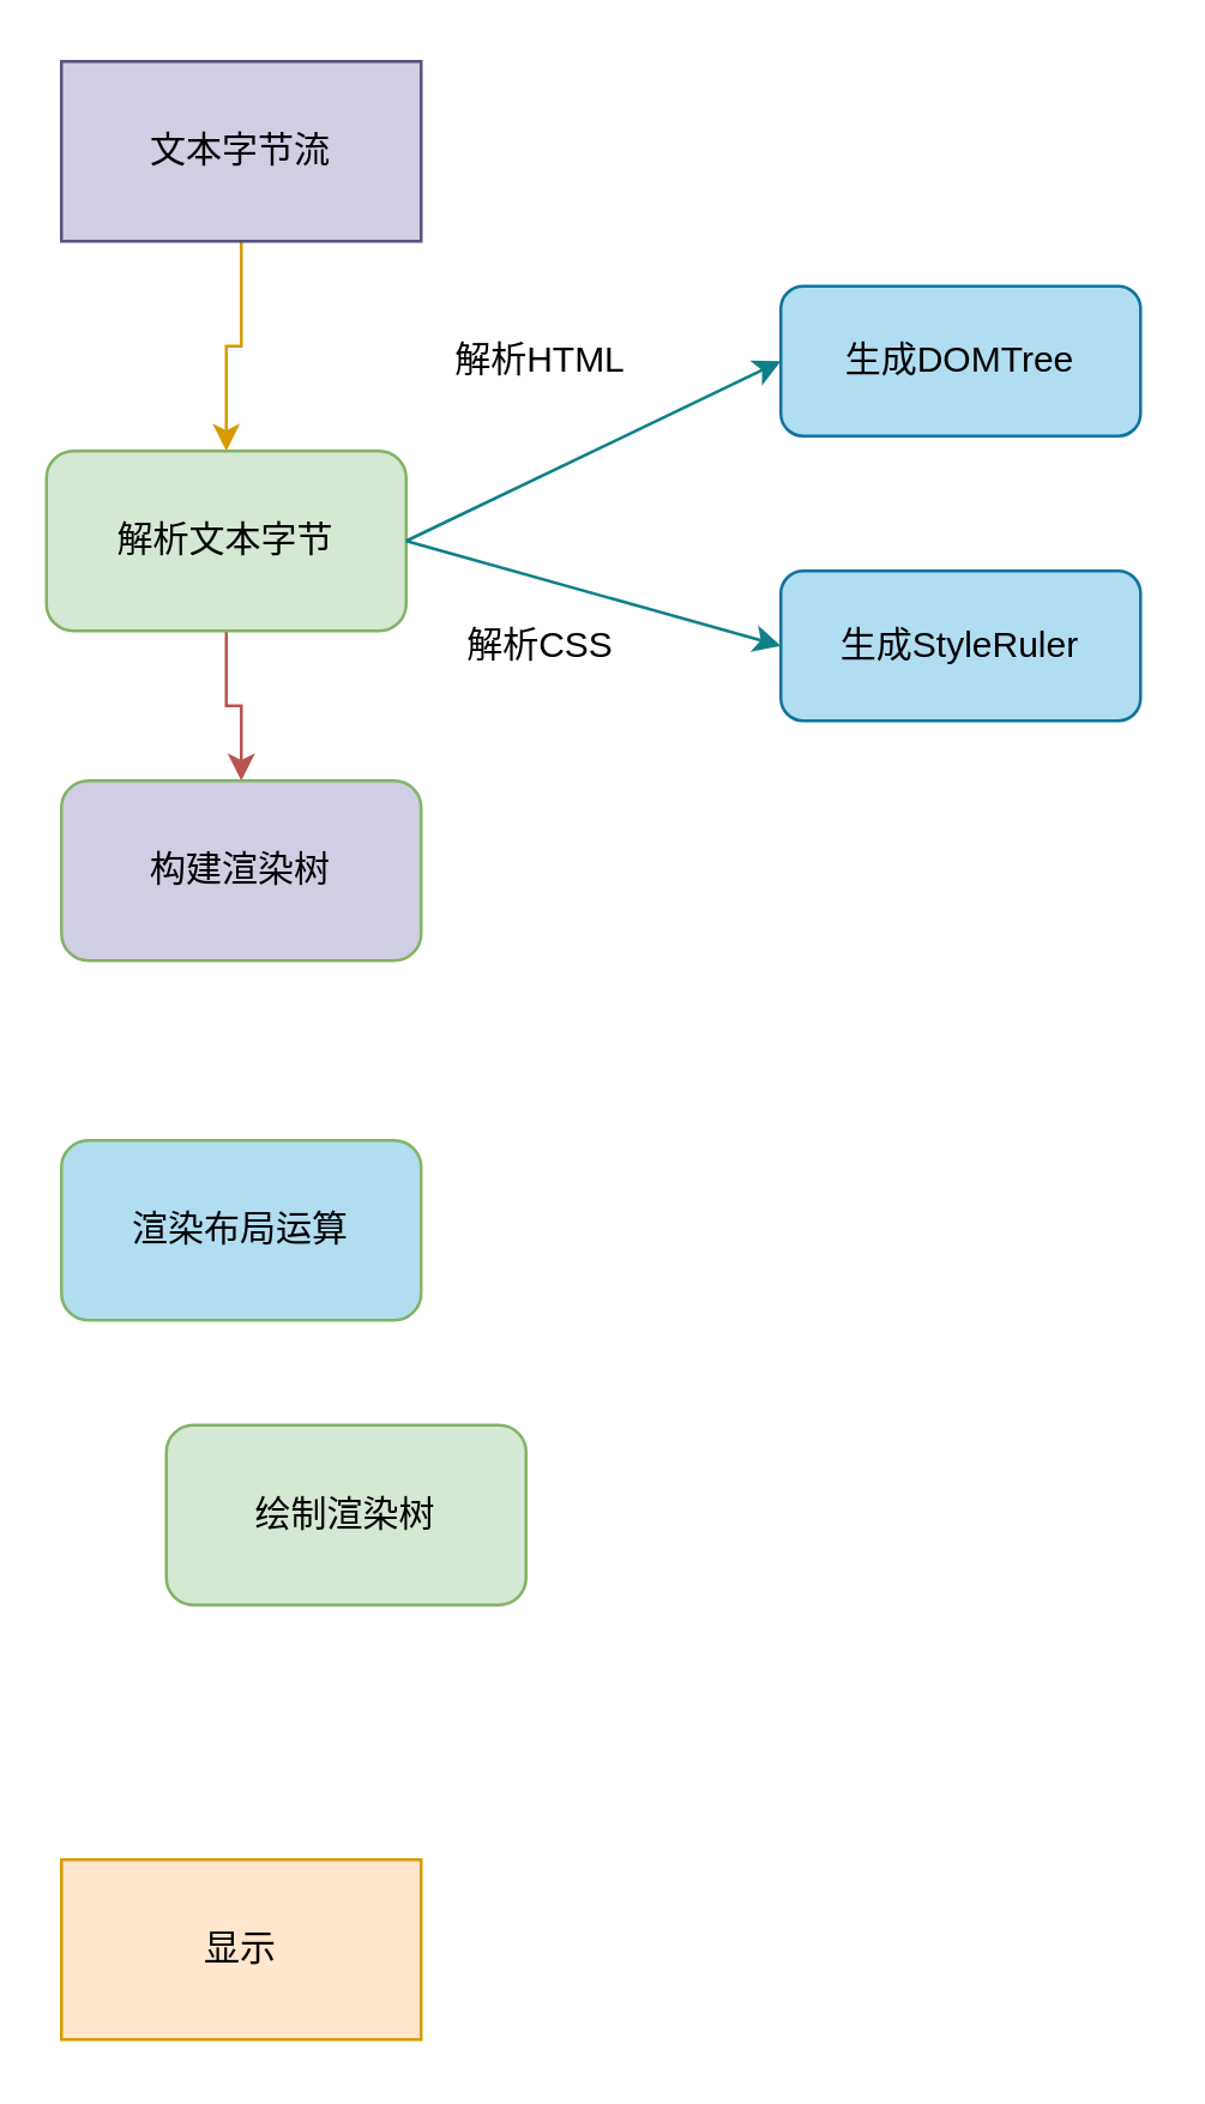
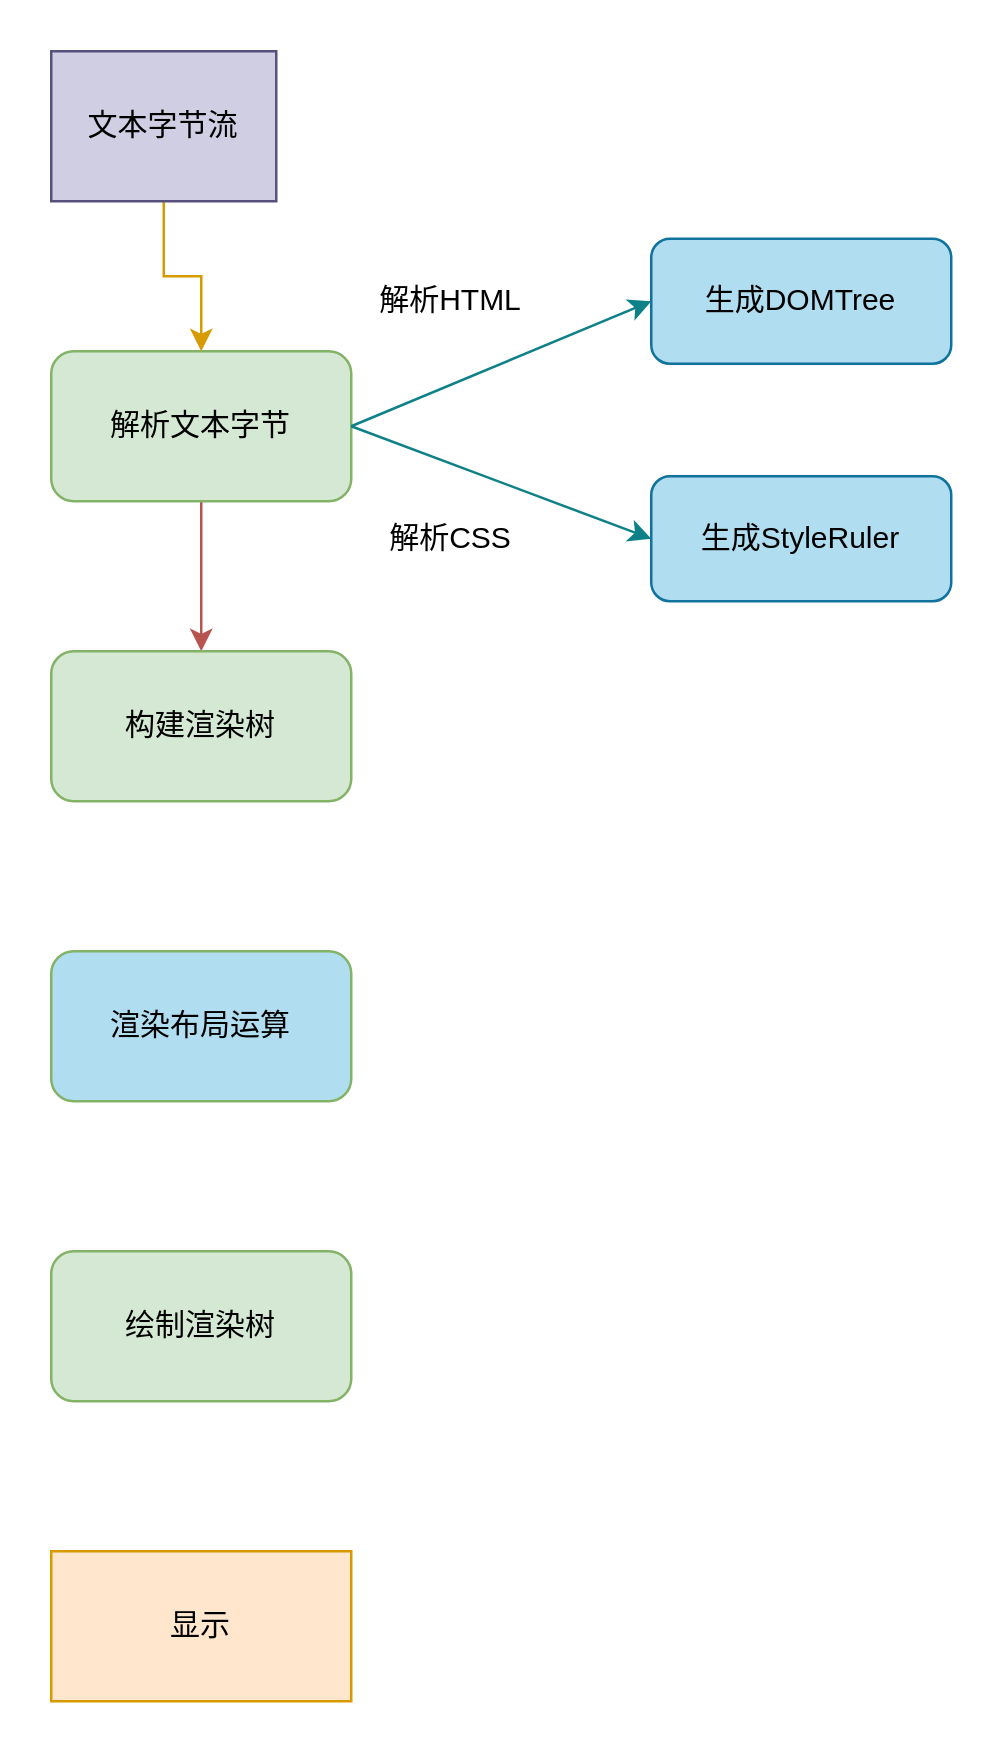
  <mxCell id="0" />
  <mxCell id="1" parent="0" />
  <mxCell id="2" style="edgeStyle=orthogonalEdgeStyle;rounded=0;orthogonalLoop=1;jettySize=auto;html=1;entryX=0.5;entryY=0;entryDx=0;entryDy=0;fillColor=#f8cecc;strokeColor=#b85450;" edge="1" parent="1" source="3" target="4"><mxGeometry relative="1" as="geometry" /></mxCell>
- <mxCell id="3" value="解析文本字节" style="rounded=1;whiteSpace=wrap;html=1;fillColor=#d5e8d4;strokeColor=#82b366;" vertex="1" parent="1"><mxGeometry x="15" y="150" width="120" height="60" as="geometry" /></mxCell>
- <mxCell id="4" value="构建渲染树" style="rounded=1;whiteSpace=wrap;html=1;fillColor=#d0cee2;strokeColor=#82b366;" vertex="1" parent="1"><mxGeometry x="20" y="260" width="120" height="60" as="geometry" /></mxCell>
+ <mxCell id="3" value="解析文本字节" style="rounded=1;whiteSpace=wrap;html=1;fillColor=#d5e8d4;strokeColor=#82b366;" vertex="1" parent="1"><mxGeometry x="20" y="140" width="120" height="60" as="geometry" /></mxCell>
+ <mxCell id="4" value="构建渲染树" style="rounded=1;whiteSpace=wrap;html=1;fillColor=#d5e8d4;strokeColor=#82b366;" vertex="1" parent="1"><mxGeometry x="20" y="260" width="120" height="60" as="geometry" /></mxCell>
  <mxCell id="5" style="edgeStyle=orthogonalEdgeStyle;rounded=0;orthogonalLoop=1;jettySize=auto;html=1;entryX=0.5;entryY=0;entryDx=0;entryDy=0;fillColor=#ffe6cc;strokeColor=#d79b00;" edge="1" parent="1" source="6" target="3"><mxGeometry relative="1" as="geometry" /></mxCell>
- <mxCell id="6" value="&lt;span style=&quot;white-space: normal&quot;&gt;文本字节流&lt;/span&gt;" style="rounded=0;whiteSpace=wrap;html=1;fillColor=#d0cee2;strokeColor=#56517e;" vertex="1" parent="1"><mxGeometry x="20" y="20" width="120" height="60" as="geometry" /></mxCell>
+ <mxCell id="6" value="&lt;span style=&quot;white-space: normal&quot;&gt;文本字节流&lt;/span&gt;" style="rounded=0;whiteSpace=wrap;html=1;fillColor=#d0cee2;strokeColor=#56517e;" vertex="1" parent="1"><mxGeometry x="20" y="20" width="90" height="60" as="geometry" /></mxCell>
  <mxCell id="7" value="渲染布局运算" style="rounded=1;whiteSpace=wrap;html=1;fillColor=#b1ddf0;strokeColor=#82b366;" vertex="1" parent="1"><mxGeometry x="20" y="380" width="120" height="60" as="geometry" /></mxCell>
- <mxCell id="8" value="绘制渲染树" style="rounded=1;whiteSpace=wrap;html=1;fillColor=#d5e8d4;strokeColor=#82b366;" vertex="1" parent="1"><mxGeometry x="55" y="475" width="120" height="60" as="geometry" /></mxCell>
+ <mxCell id="8" value="绘制渲染树" style="rounded=1;whiteSpace=wrap;html=1;fillColor=#d5e8d4;strokeColor=#82b366;" vertex="1" parent="1"><mxGeometry x="20" y="500" width="120" height="60" as="geometry" /></mxCell>
  <mxCell id="9" value="生成DOMTree" style="rounded=1;whiteSpace=wrap;html=1;fillColor=#b1ddf0;strokeColor=#10739e;" vertex="1" parent="1"><mxGeometry x="260" y="95" width="120" height="50" as="geometry" /></mxCell>
  <mxCell id="10" value="生成StyleRuler" style="rounded=1;whiteSpace=wrap;html=1;fillColor=#b1ddf0;strokeColor=#10739e;" vertex="1" parent="1"><mxGeometry x="260" y="190" width="120" height="50" as="geometry" /></mxCell>
  <mxCell id="11" value="" style="endArrow=classic;html=1;exitX=1;exitY=0.5;exitDx=0;exitDy=0;entryX=0;entryY=0.5;entryDx=0;entryDy=0;fillColor=#b0e3e6;strokeColor=#0e8088;" edge="1" parent="1" source="3" target="9"><mxGeometry width="50" height="50" relative="1" as="geometry"><mxPoint x="160" y="130" as="sourcePoint" /><mxPoint x="210" y="80" as="targetPoint" /></mxGeometry></mxCell>
  <mxCell id="12" value="解析HTML" style="text;html=1;strokeColor=none;fillColor=none;align=center;verticalAlign=middle;whiteSpace=wrap;rounded=0;" vertex="1" parent="1"><mxGeometry x="150" y="110" width="60" height="20" as="geometry" /></mxCell>
  <mxCell id="13" value="解析CSS" style="text;html=1;strokeColor=none;fillColor=none;align=center;verticalAlign=middle;whiteSpace=wrap;rounded=0;" vertex="1" parent="1"><mxGeometry x="150" y="205" width="60" height="20" as="geometry" /></mxCell>
  <mxCell id="14" value="显示" style="rounded=0;whiteSpace=wrap;html=1;fillColor=#ffe6cc;strokeColor=#d79b00;" vertex="1" parent="1"><mxGeometry x="20" y="620" width="120" height="60" as="geometry" /></mxCell>
  <mxCell id="15" value="" style="endArrow=classic;html=1;exitX=1;exitY=0.5;exitDx=0;exitDy=0;entryX=0;entryY=0.5;entryDx=0;entryDy=0;fillColor=#b0e3e6;strokeColor=#0e8088;" edge="1" parent="1" source="3" target="10"><mxGeometry width="50" height="50" relative="1" as="geometry"><mxPoint x="240" y="370" as="sourcePoint" /><mxPoint x="290" y="320" as="targetPoint" /></mxGeometry></mxCell>
